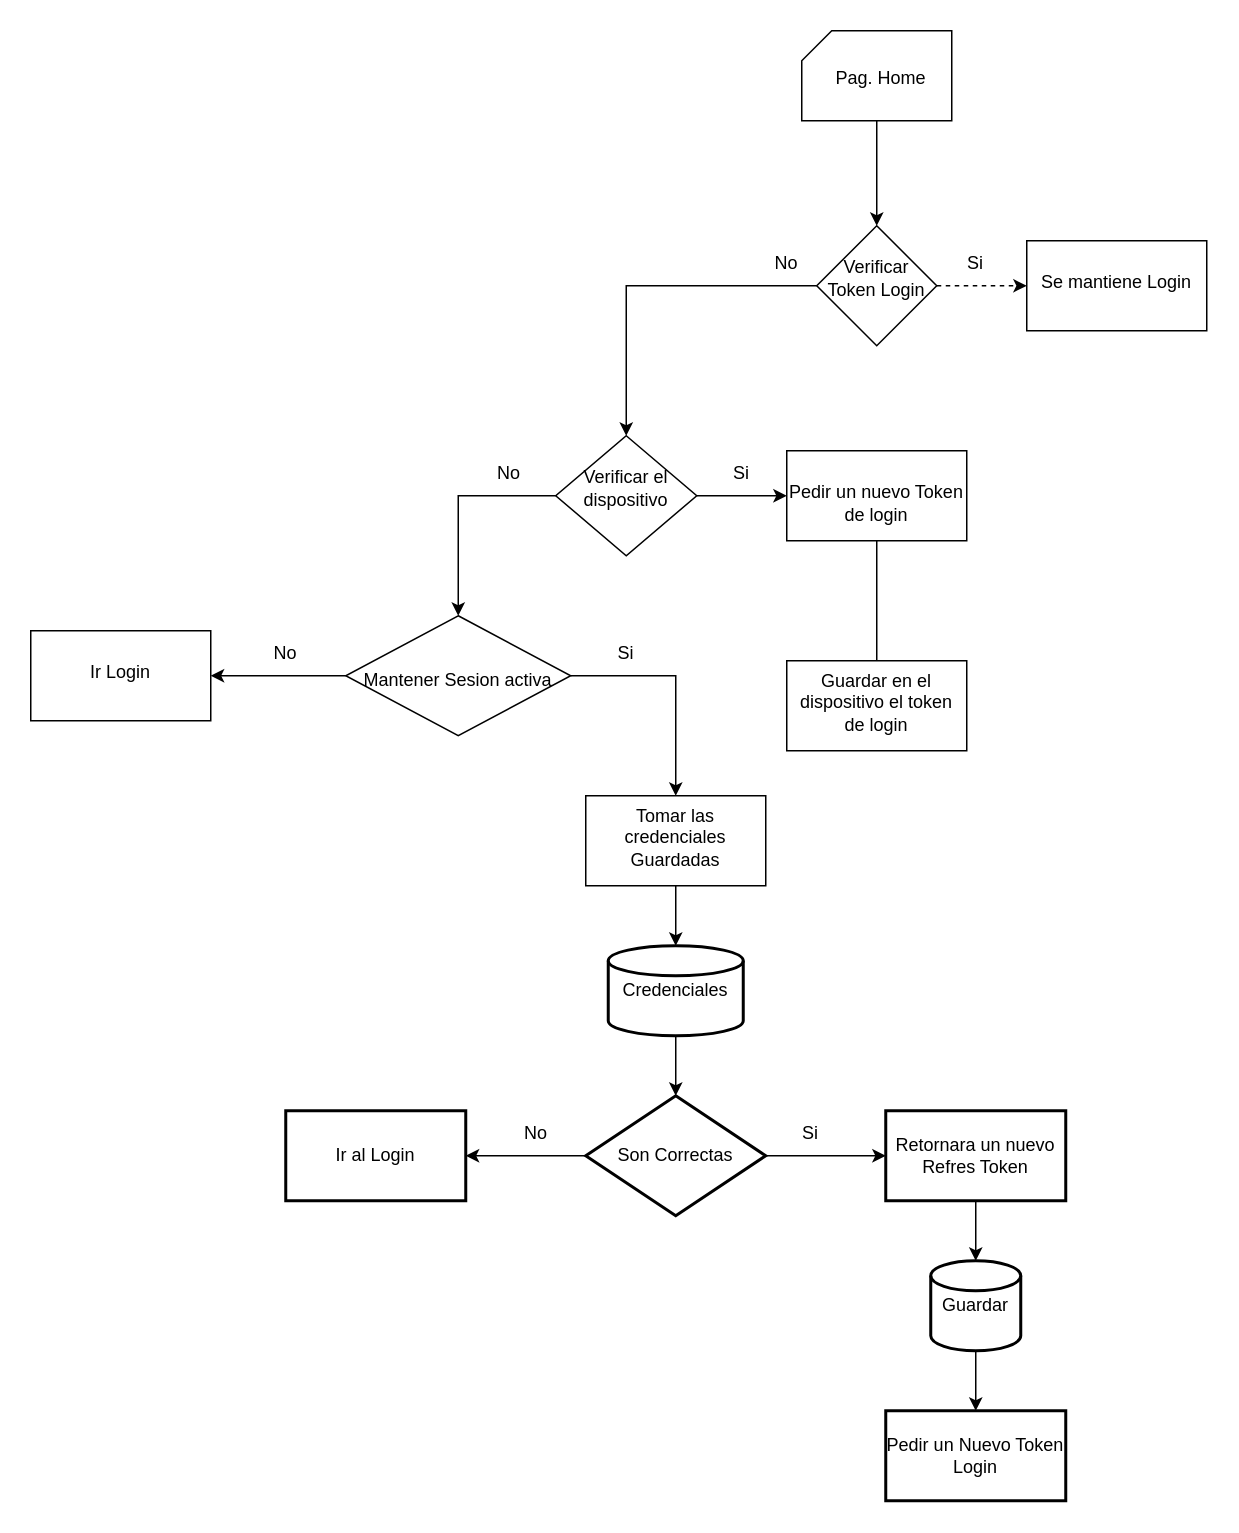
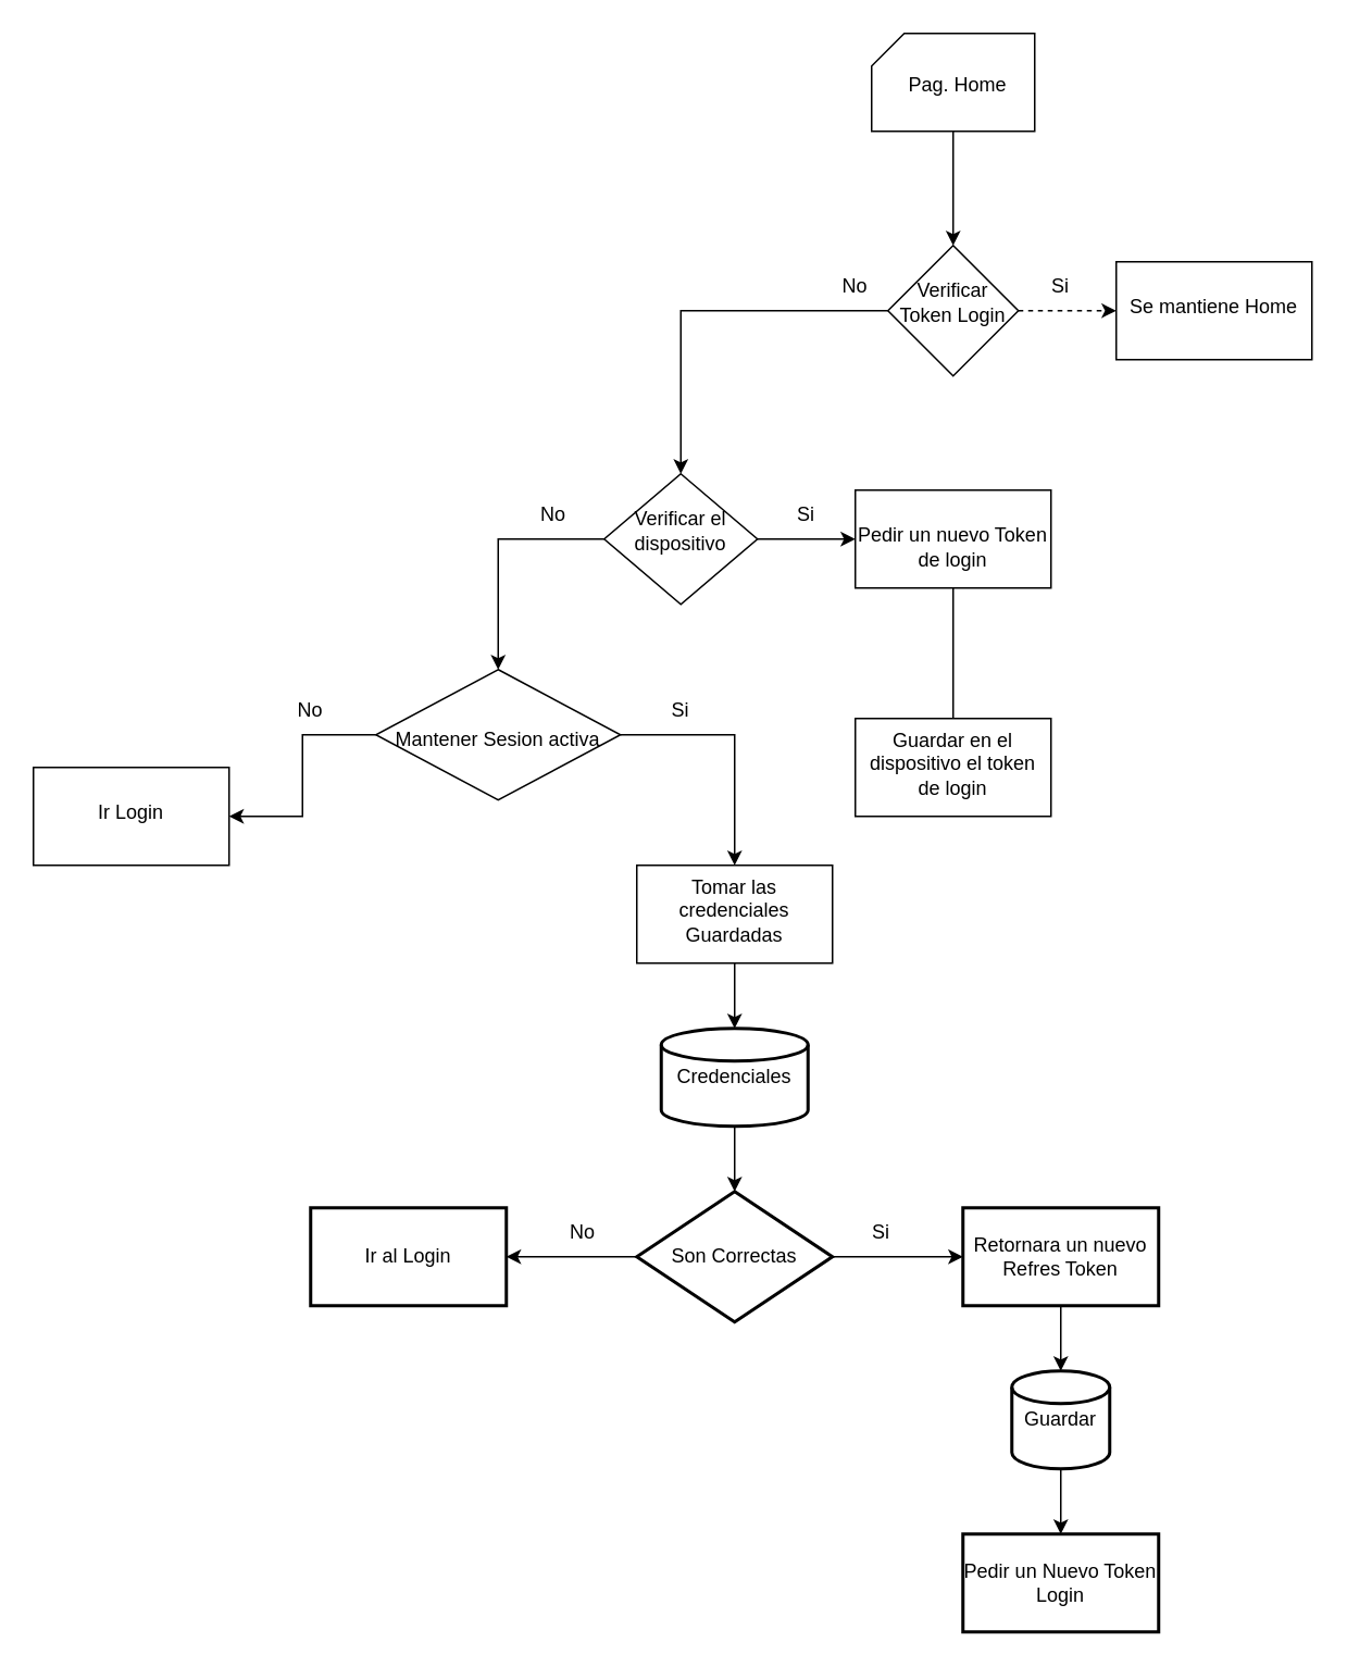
  <mxCell id="0" />
  <mxCell id="1" parent="0" />
  <mxCell id="2" value="" style="edgeStyle=orthogonalEdgeStyle;rounded=0;orthogonalLoop=1;jettySize=auto;html=1;" edge="1" parent="1" source="3" target="7"><mxGeometry relative="1" as="geometry" /></mxCell>
  <mxCell id="3" value="" style="verticalLabelPosition=bottom;verticalAlign=top;html=1;shape=card;whiteSpace=wrap;size=20;arcSize=12;" vertex="1" parent="1"><mxGeometry x="534" y="20" width="100" height="60" as="geometry" /></mxCell>
  <mxCell id="4" value="Pag. Home" style="text;html=1;align=center;verticalAlign=middle;whiteSpace=wrap;rounded=0;" vertex="1" parent="1"><mxGeometry x="554" y="37" width="66" height="30" as="geometry" /></mxCell>
  <mxCell id="5" value="" style="edgeStyle=orthogonalEdgeStyle;rounded=0;orthogonalLoop=1;jettySize=auto;html=1;dashed=1;" edge="1" parent="1" source="7" target="8"><mxGeometry relative="1" as="geometry" /></mxCell>
  <mxCell id="6" value="" style="edgeStyle=orthogonalEdgeStyle;rounded=0;orthogonalLoop=1;jettySize=auto;html=1;entryX=0.5;entryY=0;entryDx=0;entryDy=0;" edge="1" parent="1" source="7" target="13"><mxGeometry relative="1" as="geometry"><mxPoint x="484" y="190" as="targetPoint" /></mxGeometry></mxCell>
  <mxCell id="7" value="&lt;div&gt;&lt;br&gt;&lt;/div&gt;Verificar&lt;div&gt;Token Login&lt;/div&gt;" style="rhombus;whiteSpace=wrap;html=1;verticalAlign=top;arcSize=12;" vertex="1" parent="1"><mxGeometry x="544" y="150" width="80" height="80" as="geometry" /></mxCell>
- <mxCell id="8" value="&lt;div&gt;&lt;br&gt;&lt;/div&gt;&lt;div&gt;Se mantiene Login&lt;/div&gt;" style="whiteSpace=wrap;html=1;verticalAlign=top;arcSize=12;" vertex="1" parent="1"><mxGeometry x="684" y="160" width="120" height="60" as="geometry" /></mxCell>
+ <mxCell id="8" value="&lt;div&gt;&lt;br&gt;&lt;/div&gt;&lt;div&gt;Se mantiene Home&lt;/div&gt;" style="whiteSpace=wrap;html=1;verticalAlign=top;arcSize=12;" vertex="1" parent="1"><mxGeometry x="684" y="160" width="120" height="60" as="geometry" /></mxCell>
  <mxCell id="9" value="Si" style="text;html=1;align=center;verticalAlign=middle;whiteSpace=wrap;rounded=0;" vertex="1" parent="1"><mxGeometry x="620" y="160" width="60" height="30" as="geometry" /></mxCell>
  <mxCell id="10" value="No" style="text;html=1;align=center;verticalAlign=middle;whiteSpace=wrap;rounded=0;" vertex="1" parent="1"><mxGeometry x="494" y="160" width="60" height="30" as="geometry" /></mxCell>
  <mxCell id="11" value="" style="edgeStyle=orthogonalEdgeStyle;rounded=0;orthogonalLoop=1;jettySize=auto;html=1;" edge="1" parent="1" source="13" target="15"><mxGeometry relative="1" as="geometry" /></mxCell>
  <mxCell id="12" value="" style="edgeStyle=orthogonalEdgeStyle;rounded=0;orthogonalLoop=1;jettySize=auto;html=1;" edge="1" parent="1" source="13" target="21"><mxGeometry relative="1" as="geometry"><Array as="points"><mxPoint x="305" y="330" /></Array></mxGeometry></mxCell>
  <mxCell id="13" value="&lt;div&gt;&lt;br&gt;&lt;/div&gt;&lt;div&gt;Verificar el dispositivo&lt;/div&gt;" style="rhombus;whiteSpace=wrap;html=1;verticalAlign=top;arcSize=12;" vertex="1" parent="1"><mxGeometry x="370" y="290" width="94" height="80" as="geometry" /></mxCell>
  <mxCell id="14" value="" style="edgeStyle=orthogonalEdgeStyle;rounded=0;orthogonalLoop=1;jettySize=auto;html=1;endArrow=none;" edge="1" parent="1" source="15" target="17"><mxGeometry relative="1" as="geometry" /></mxCell>
  <mxCell id="15" value="&lt;div&gt;&lt;br&gt;&lt;/div&gt;&lt;div&gt;Pedir un nuevo Token de login&lt;/div&gt;" style="whiteSpace=wrap;html=1;verticalAlign=top;arcSize=12;" vertex="1" parent="1"><mxGeometry x="524" y="300" width="120" height="60" as="geometry" /></mxCell>
  <mxCell id="16" value="Si" style="text;html=1;align=center;verticalAlign=middle;whiteSpace=wrap;rounded=0;" vertex="1" parent="1"><mxGeometry x="464" y="300" width="60" height="30" as="geometry" /></mxCell>
  <mxCell id="17" value="&lt;div&gt;&lt;span style=&quot;background-color: transparent; color: light-dark(rgb(0, 0, 0), rgb(255, 255, 255));&quot;&gt;Guardar en el dispositivo el token de login&lt;/span&gt;&lt;/div&gt;" style="whiteSpace=wrap;html=1;verticalAlign=top;arcSize=12;" vertex="1" parent="1"><mxGeometry x="524" y="440" width="120" height="60" as="geometry" /></mxCell>
  <mxCell id="18" value="No" style="text;html=1;align=center;verticalAlign=middle;whiteSpace=wrap;rounded=0;" vertex="1" parent="1"><mxGeometry x="309" y="300" width="60" height="30" as="geometry" /></mxCell>
  <mxCell id="19" value="" style="edgeStyle=orthogonalEdgeStyle;rounded=0;orthogonalLoop=1;jettySize=auto;html=1;" edge="1" parent="1" source="21" target="23"><mxGeometry relative="1" as="geometry" /></mxCell>
  <mxCell id="20" value="" style="edgeStyle=orthogonalEdgeStyle;rounded=0;orthogonalLoop=1;jettySize=auto;html=1;" edge="1" parent="1" source="21" target="27"><mxGeometry relative="1" as="geometry" /></mxCell>
  <mxCell id="21" value="&lt;div&gt;&lt;br&gt;&lt;/div&gt;&lt;div&gt;&lt;br&gt;&lt;/div&gt;&lt;div&gt;&lt;span style=&quot;background-color: transparent; color: light-dark(rgb(0, 0, 0), rgb(255, 255, 255));&quot;&gt;Mantener Sesion activa&lt;/span&gt;&lt;/div&gt;" style="rhombus;whiteSpace=wrap;html=1;verticalAlign=top;arcSize=12;" vertex="1" parent="1"><mxGeometry x="230" y="410" width="150" height="80" as="geometry" /></mxCell>
  <mxCell id="22" style="edgeStyle=orthogonalEdgeStyle;rounded=0;orthogonalLoop=1;jettySize=auto;html=1;exitX=0.5;exitY=1;exitDx=0;exitDy=0;" edge="1" parent="1" source="23" target="25"><mxGeometry relative="1" as="geometry" /></mxCell>
  <mxCell id="23" value="&lt;div&gt;&lt;span style=&quot;background-color: transparent; color: light-dark(rgb(0, 0, 0), rgb(255, 255, 255));&quot;&gt;Tomar las credenciales Guardadas&lt;/span&gt;&lt;/div&gt;" style="whiteSpace=wrap;html=1;verticalAlign=top;arcSize=12;" vertex="1" parent="1"><mxGeometry x="390" y="530" width="120" height="60" as="geometry" /></mxCell>
  <mxCell id="24" value="" style="edgeStyle=orthogonalEdgeStyle;rounded=0;orthogonalLoop=1;jettySize=auto;html=1;" edge="1" parent="1" source="25" target="31"><mxGeometry relative="1" as="geometry" /></mxCell>
  <mxCell id="25" value="Credenciales" style="strokeWidth=2;html=1;shape=mxgraph.flowchart.database;whiteSpace=wrap;" vertex="1" parent="1"><mxGeometry x="405" y="630" width="90" height="60" as="geometry" /></mxCell>
  <mxCell id="26" value="Si" style="text;html=1;align=center;verticalAlign=middle;whiteSpace=wrap;rounded=0;" vertex="1" parent="1"><mxGeometry x="387" y="420" width="60" height="30" as="geometry" /></mxCell>
- <mxCell id="27" value="&lt;div&gt;&lt;br&gt;&lt;/div&gt;&lt;div&gt;Ir Login&lt;/div&gt;" style="whiteSpace=wrap;html=1;verticalAlign=top;arcSize=12;" vertex="1" parent="1"><mxGeometry x="20" y="420" width="120" height="60" as="geometry" /></mxCell>
+ <mxCell id="27" value="&lt;div&gt;&lt;br&gt;&lt;/div&gt;&lt;div&gt;Ir Login&lt;/div&gt;" style="whiteSpace=wrap;html=1;verticalAlign=top;arcSize=12;" vertex="1" parent="1"><mxGeometry x="20" y="470" width="120" height="60" as="geometry" /></mxCell>
  <mxCell id="28" value="No" style="text;html=1;align=center;verticalAlign=middle;whiteSpace=wrap;rounded=0;" vertex="1" parent="1"><mxGeometry x="160" y="420" width="60" height="30" as="geometry" /></mxCell>
  <mxCell id="29" value="" style="edgeStyle=orthogonalEdgeStyle;rounded=0;orthogonalLoop=1;jettySize=auto;html=1;" edge="1" parent="1" source="31" target="32"><mxGeometry relative="1" as="geometry" /></mxCell>
  <mxCell id="30" value="" style="edgeStyle=orthogonalEdgeStyle;rounded=0;orthogonalLoop=1;jettySize=auto;html=1;" edge="1" parent="1" source="31" target="33"><mxGeometry relative="1" as="geometry" /></mxCell>
  <mxCell id="31" value="Son Correctas" style="rhombus;whiteSpace=wrap;html=1;strokeWidth=2;" vertex="1" parent="1"><mxGeometry x="390" y="730" width="120" height="80" as="geometry" /></mxCell>
  <mxCell id="32" value="Retornara un nuevo Refres Token" style="whiteSpace=wrap;html=1;strokeWidth=2;" vertex="1" parent="1"><mxGeometry x="590" y="740" width="120" height="60" as="geometry" /></mxCell>
  <mxCell id="33" value="Ir al Login" style="whiteSpace=wrap;html=1;strokeWidth=2;" vertex="1" parent="1"><mxGeometry x="190" y="740" width="120" height="60" as="geometry" /></mxCell>
  <mxCell id="34" value="Si" style="text;html=1;align=center;verticalAlign=middle;whiteSpace=wrap;rounded=0;" vertex="1" parent="1"><mxGeometry x="510" y="740" width="60" height="30" as="geometry" /></mxCell>
  <mxCell id="35" value="No" style="text;html=1;align=center;verticalAlign=middle;whiteSpace=wrap;rounded=0;" vertex="1" parent="1"><mxGeometry x="327" y="740" width="60" height="30" as="geometry" /></mxCell>
  <mxCell id="36" value="" style="edgeStyle=orthogonalEdgeStyle;rounded=0;orthogonalLoop=1;jettySize=auto;html=1;" edge="1" parent="1" source="37" target="39"><mxGeometry relative="1" as="geometry" /></mxCell>
  <mxCell id="37" value="Guardar" style="strokeWidth=2;html=1;shape=mxgraph.flowchart.database;whiteSpace=wrap;" vertex="1" parent="1"><mxGeometry x="620" y="840" width="60" height="60" as="geometry" /></mxCell>
  <mxCell id="38" style="edgeStyle=orthogonalEdgeStyle;rounded=0;orthogonalLoop=1;jettySize=auto;html=1;exitX=0.5;exitY=1;exitDx=0;exitDy=0;entryX=0.5;entryY=0;entryDx=0;entryDy=0;entryPerimeter=0;" edge="1" parent="1" source="32" target="37"><mxGeometry relative="1" as="geometry" /></mxCell>
  <mxCell id="39" value="Pedir un Nuevo Token Login" style="whiteSpace=wrap;html=1;strokeWidth=2;" vertex="1" parent="1"><mxGeometry x="590" y="940" width="120" height="60" as="geometry" /></mxCell>
